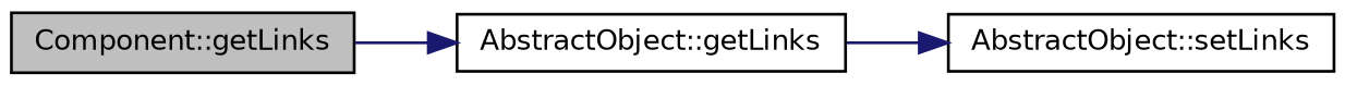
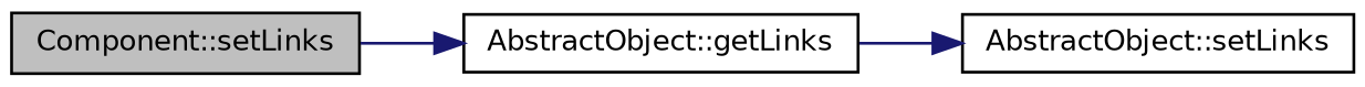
  digraph {
    rankdir=LR
    node [color=black fillcolor=white fontname=Helvetica fontsize=10 shape=record style=filled]
    edge [color=midnightblue fontname=Helvetica fontsize=10 labelfontname=Helvetica labelfontsize=10 style=solid]
-   n1 [fillcolor=grey75 fontcolor=black height=0.2 label="Component::getLinks" width=0.4]
+   n1 [fillcolor=grey75 fontcolor=black height=0.2 label="Component::setLinks" width=0.4]
    n2 [height=0.2 label="AbstractObject::getLinks" width=0.4]
    n3 [height=0.2 label="AbstractObject::setLinks" width=0.4]
    n1 -> n2
    n2 -> n3
  }
